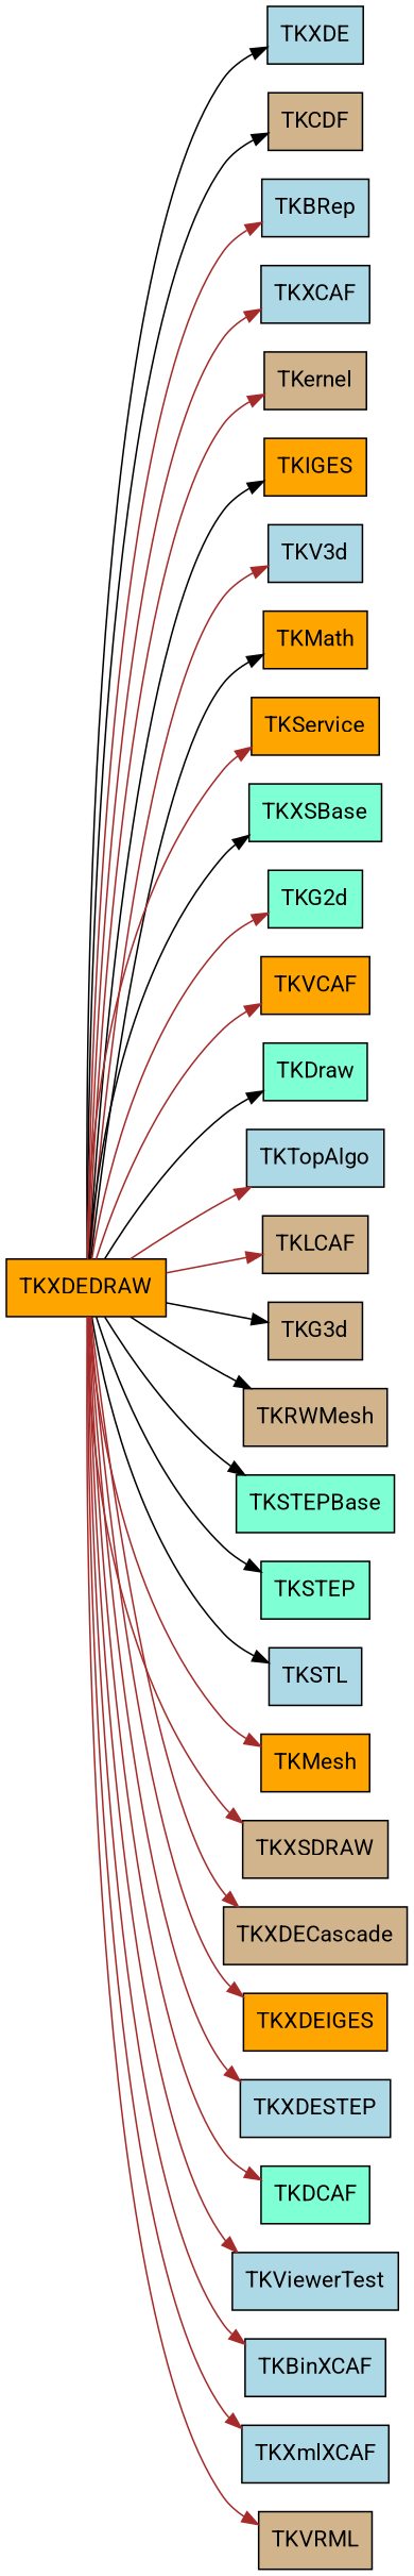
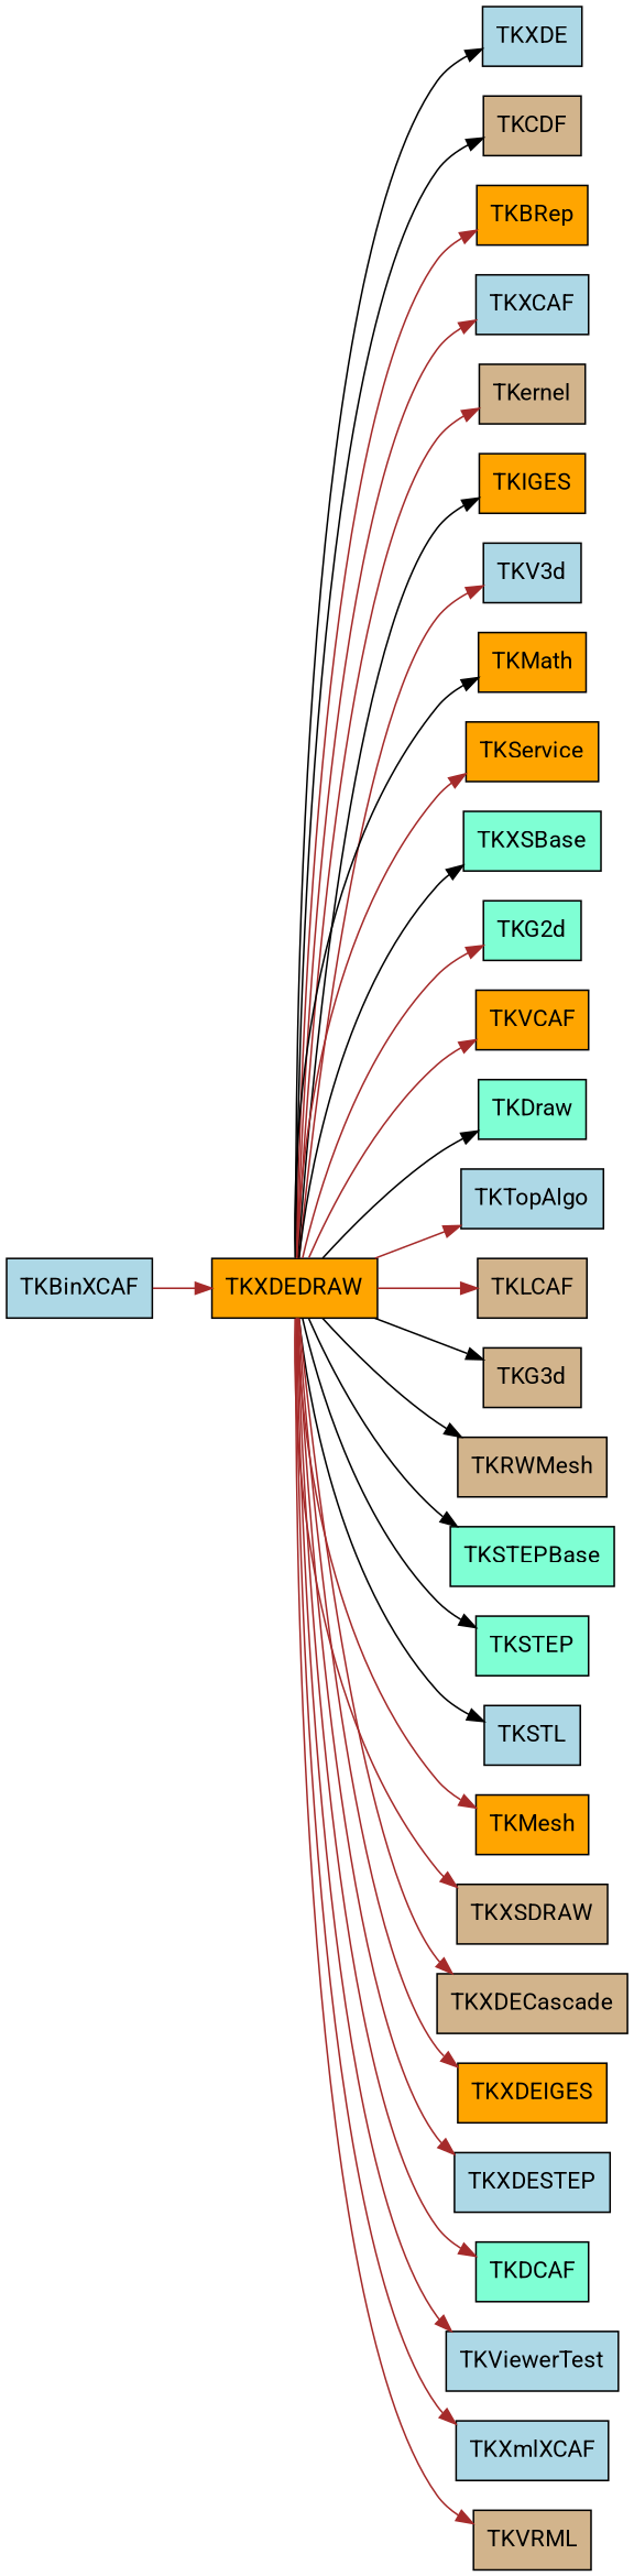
  digraph {
    aspect=1
    fontname=Roboto
    rankdir=LR
    node [fillcolor=lightblue fontname=Roboto shape=box style=filled]
    edge [color=brown fontname=Roboto style=solid]
    TKXDE
    TKXDEDRAW [fillcolor=orange]
    TKCDF [fillcolor=tan]
-   TKBRep
+   TKBRep [fillcolor=orange]
    TKXCAF
    TKernel [fillcolor=tan]
    TKIGES [fillcolor=orange]
    TKV3d
    TKMath [fillcolor=orange]
    TKService [fillcolor=orange]
    TKXSBase [fillcolor=aquamarine]
    TKG2d [fillcolor=aquamarine]
    TKVCAF [fillcolor=orange]
    TKDraw [fillcolor=aquamarine]
    TKTopAlgo
    TKLCAF [fillcolor=tan]
    TKG3d [fillcolor=tan]
    TKRWMesh [fillcolor=tan]
    TKSTEPBase [fillcolor=aquamarine]
    TKSTEP [fillcolor=aquamarine]
    TKSTL
    TKMesh [fillcolor=orange]
    TKXSDRAW [fillcolor=tan]
    TKXDECascade [fillcolor=tan]
    TKXDEIGES [fillcolor=orange]
    TKXDESTEP
    TKDCAF [fillcolor=aquamarine]
    TKViewerTest
    TKBinXCAF
    TKXmlXCAF
    TKVRML [fillcolor=tan]
    TKXDEDRAW -> TKXDE [color=black]
    TKXDEDRAW -> TKCDF [color=black]
    TKXDEDRAW -> TKBRep
    TKXDEDRAW -> TKXCAF
    TKXDEDRAW -> TKernel
    TKXDEDRAW -> TKIGES [color=black]
    TKXDEDRAW -> TKV3d
    TKXDEDRAW -> TKMath [color=black]
    TKXDEDRAW -> TKService
    TKXDEDRAW -> TKXSBase [color=black]
    TKXDEDRAW -> TKG2d
    TKXDEDRAW -> TKVCAF
    TKXDEDRAW -> TKDraw [color=black]
    TKXDEDRAW -> TKTopAlgo
    TKXDEDRAW -> TKLCAF
    TKXDEDRAW -> TKG3d [color=black]
    TKXDEDRAW -> TKRWMesh [color=black]
    TKXDEDRAW -> TKSTEPBase [color=black]
    TKXDEDRAW -> TKSTEP [color=black]
    TKXDEDRAW -> TKSTL [color=black]
    TKXDEDRAW -> TKMesh
    TKXDEDRAW -> TKXSDRAW
    TKXDEDRAW -> TKXDECascade
    TKXDEDRAW -> TKXDEIGES
    TKXDEDRAW -> TKXDESTEP
    TKXDEDRAW -> TKDCAF
    TKXDEDRAW -> TKViewerTest
-   TKXDEDRAW -> TKBinXCAF
+   TKBinXCAF -> TKXDEDRAW
    TKXDEDRAW -> TKXmlXCAF
    TKXDEDRAW -> TKVRML
  }
